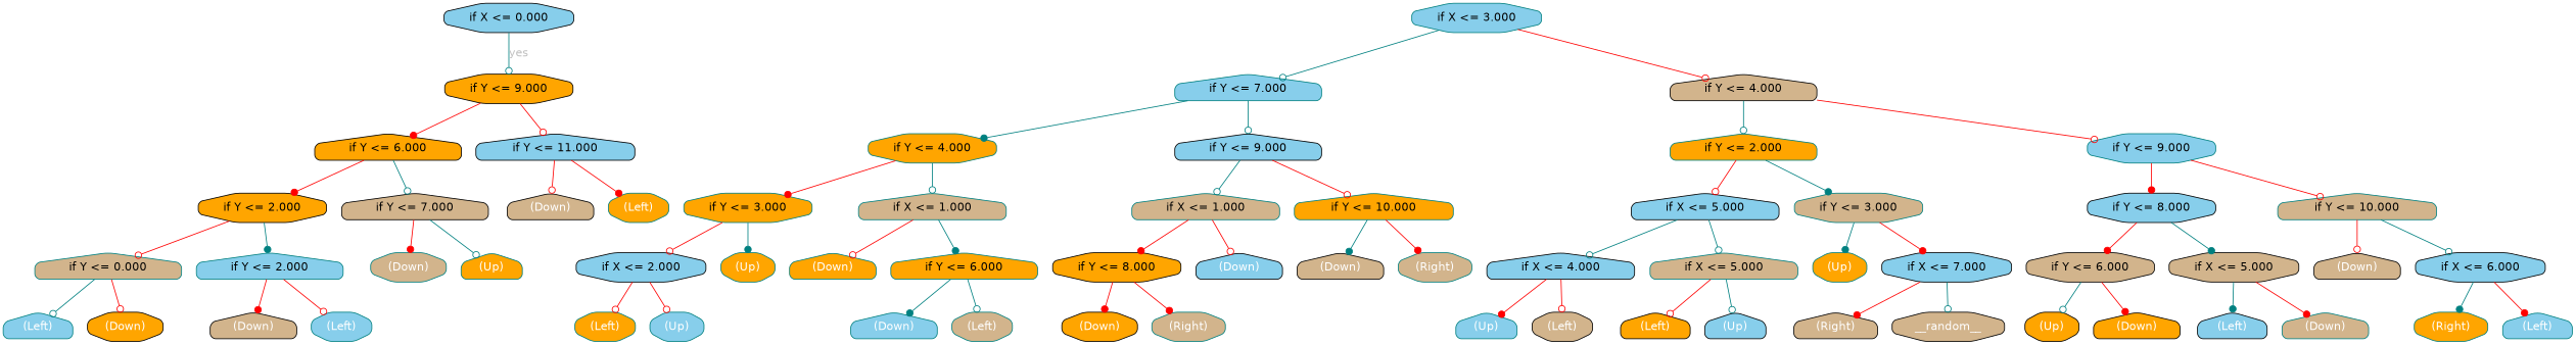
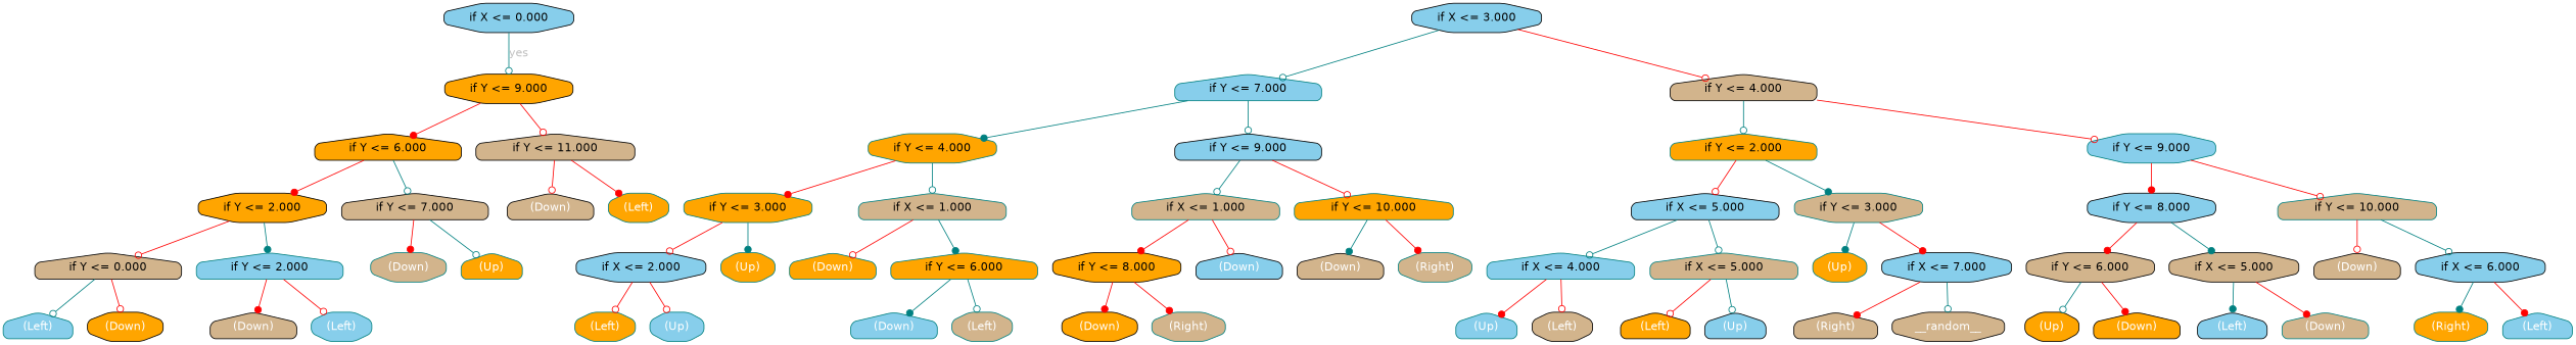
  digraph {
    fontname="DejaVu Sans"
    node [color=black fillcolor=tan fontname="DejaVu Sans" shape=house style="filled, rounded" fontcolor=white]
    edge [arrowhead=odot color=red fontcolor=gray fontname="DejaVu Sans"]
    n1 [fillcolor=skyblue height=0.5 label="if X <= 0.000" shape=octagon width=1.5694 fontcolor=""]
    n2 [fillcolor=orange height=0.5 label="if Y <= 9.000" shape=octagon width=1.5556 fontcolor=""]
    n3 [fillcolor=orange height=0.5 label="if Y <= 6.000" width=1.5556 fontcolor=""]
-   n4 [fillcolor=skyblue height=0.5 label="if Y <= 11.000" width=1.6806 fontcolor=""]
-   n5 [color=teal fillcolor=skyblue height=0.5 label="if X <= 3.000" shape=octagon width=1.5694 fontcolor=""]
+   n4 [height=0.5 label="if Y <= 11.000" width=1.6806 fontcolor=""]
+   n5 [fillcolor=skyblue height=0.5 label="if X <= 3.000" shape=octagon width=1.5694 fontcolor=""]
    n6 [color=teal fillcolor=skyblue height=0.5 label="if Y <= 7.000" width=1.5556 fontcolor=""]
    n7 [height=0.5 label="if Y <= 4.000" width=1.5556 fontcolor=""]
    n8 [fillcolor=orange height=0.5 label="if Y <= 2.000" shape=octagon width=1.5556 fontcolor=""]
    n9 [height=0.5 label="if Y <= 7.000" width=1.5556 fontcolor=""]
    n10 [height=0.5 label="(Down)" width=0.91667]
    n11 [color=teal fillcolor=orange height=0.5 label="(Left)" shape=octagon width=0.75]
    n12 [color=teal fillcolor=orange height=0.5 label="if Y <= 4.000" shape=octagon width=1.5556 fontcolor=""]
    n13 [fillcolor=skyblue height=0.5 label="if Y <= 9.000" width=1.5556 fontcolor=""]
    n14 [color=teal fillcolor=orange height=0.5 label="if Y <= 2.000" width=1.5556 fontcolor=""]
    n15 [color=teal fillcolor=skyblue height=0.5 label="if Y <= 9.000" shape=octagon width=1.5556 fontcolor=""]
-   n16 [color=teal height=0.5 label="if Y <= 0.000" width=1.5556 fontcolor=""]
+   n16 [height=0.5 label="if Y <= 0.000" width=1.5556 fontcolor=""]
    n17 [color=teal fillcolor=skyblue height=0.5 label="if Y <= 2.000" width=1.5556 fontcolor=""]
    n18 [color=teal height=0.5 label="(Down)" shape=octagon width=0.91667]
    n19 [color=teal fillcolor=orange height=0.5 label="(Up)" width=0.75]
    n20 [color=teal fillcolor=skyblue height=0.5 label="(Left)" width=0.75]
    n21 [fillcolor=orange height=0.5 label="(Down)" shape=octagon width=0.91667]
    n22 [height=0.5 label="(Down)" width=0.91667]
    n23 [color=teal fillcolor=skyblue height=0.5 label="(Left)" shape=octagon width=0.75]
    n24 [color=teal fillcolor=orange height=0.5 label="if Y <= 3.000" shape=octagon width=1.5556 fontcolor=""]
    n25 [color=teal height=0.5 label="if X <= 1.000" width=1.5694 fontcolor=""]
    n26 [color=teal height=0.5 label="if X <= 1.000" width=1.5694 fontcolor=""]
    n27 [color=teal fillcolor=orange height=0.5 label="if Y <= 10.000" width=1.6806 fontcolor=""]
    n28 [fillcolor=skyblue height=0.5 label="if X <= 5.000" width=1.5694 fontcolor=""]
    n29 [color=teal height=0.5 label="if Y <= 3.000" shape=octagon width=1.5556 fontcolor=""]
    n30 [fillcolor=skyblue height=0.5 label="if Y <= 8.000" shape=octagon width=1.5556 fontcolor=""]
    n31 [color=teal height=0.5 label="if Y <= 10.000" width=1.6806 fontcolor=""]
    n32 [fillcolor=skyblue height=0.5 label="if X <= 2.000" shape=octagon width=1.5694 fontcolor=""]
    n33 [color=teal fillcolor=orange height=0.5 label="(Up)" shape=octagon width=0.75]
    n34 [color=teal fillcolor=orange height=0.5 label="(Down)" width=0.91667]
    n35 [color=teal fillcolor=orange height=0.5 label="if Y <= 6.000" width=1.5556 fontcolor=""]
    n36 [fillcolor=orange height=0.5 label="if Y <= 8.000" shape=octagon width=1.5556 fontcolor=""]
    n37 [fillcolor=skyblue height=0.5 label="(Down)" width=0.91667]
    n38 [height=0.5 label="(Down)" width=0.91667]
    n39 [color=teal height=0.5 label="(Right)" shape=octagon width=0.88889]
    n40 [color=teal fillcolor=orange height=0.5 label="(Left)" shape=octagon width=0.75]
    n41 [color=teal fillcolor=skyblue height=0.5 label="(Up)" shape=octagon width=0.75]
    n42 [color=teal fillcolor=skyblue height=0.5 label="(Down)" width=0.91667]
    n43 [color=teal height=0.5 label="(Left)" shape=octagon width=0.75]
    n44 [fillcolor=orange height=0.5 label="(Down)" shape=octagon width=0.91667]
    n45 [color=teal height=0.5 label="(Right)" shape=octagon width=0.88889]
-   n46 [fillcolor=skyblue height=0.5 label="if X <= 4.000" width=1.5694 fontcolor=""]
+   n46 [color=teal fillcolor=skyblue height=0.5 label="if X <= 4.000" width=1.5694 fontcolor=""]
    n47 [color=teal height=0.5 label="if X <= 5.000" width=1.5694 fontcolor=""]
    n48 [color=teal fillcolor=orange height=0.5 label="(Up)" shape=octagon width=0.75]
    n49 [fillcolor=skyblue height=0.5 label="if X <= 7.000" shape=octagon width=1.5694 fontcolor=""]
    n50 [height=0.5 label="if Y <= 6.000" shape=octagon width=1.5556 fontcolor=""]
    n51 [height=0.5 label="if X <= 5.000" shape=octagon width=1.5694 fontcolor=""]
    n52 [height=0.5 label="(Down)" width=0.91667]
    n53 [fillcolor=skyblue height=0.5 label="if X <= 6.000" shape=octagon width=1.5694 fontcolor=""]
    n54 [color=teal fillcolor=skyblue height=0.5 label="(Up)" width=0.75]
    n55 [height=0.5 label="(Left)" shape=octagon width=0.75]
    n56 [fillcolor=orange height=0.5 label="(Left)" width=0.75]
    n57 [fillcolor=skyblue height=0.5 label="(Up)" width=0.75]
    n58 [height=0.5 label="(Right)" width=0.88889]
    n59 [height=0.5 label=__random__ shape=octagon width=1.3611]
    n60 [fillcolor=orange height=0.5 label="(Up)" shape=octagon width=0.75]
    n61 [fillcolor=orange height=0.5 label="(Down)" width=0.91667]
    n62 [fillcolor=skyblue height=0.5 label="(Left)" width=0.75]
    n63 [color=teal height=0.5 label="(Down)" width=0.91667]
    n64 [color=teal fillcolor=orange height=0.5 label="(Right)" shape=octagon width=0.88889]
    n65 [color=teal fillcolor=skyblue height=0.5 label="(Left)" width=0.75]
    n1 -> n2 [color=teal label=yes]
    n2 -> n3 [arrowhead=dot]
    n2 -> n4
    n3 -> n8 [arrowhead=dot]
    n3 -> n9 [color=teal]
    n4 -> n10
    n4 -> n11 [arrowhead=dot]
    n5 -> n6 [color=teal]
    n5 -> n7
    n6 -> n12 [arrowhead=dot color=teal]
    n6 -> n13 [color=teal]
    n7 -> n14 [color=teal]
    n7 -> n15
    n8 -> n16
    n8 -> n17 [arrowhead=dot color=teal]
    n9 -> n18 [arrowhead=dot]
    n9 -> n19 [color=teal]
    n12 -> n24 [arrowhead=dot]
    n12 -> n25 [color=teal]
    n13 -> n26 [color=teal]
    n13 -> n27
    n14 -> n28
    n14 -> n29 [arrowhead=dot color=teal]
    n15 -> n30 [arrowhead=dot]
    n15 -> n31
    n16 -> n20 [color=teal]
    n16 -> n21
    n17 -> n22 [arrowhead=dot]
    n17 -> n23
    n24 -> n32
    n24 -> n33 [arrowhead=dot color=teal]
    n25 -> n34
    n25 -> n35 [arrowhead=dot color=teal]
    n26 -> n36 [arrowhead=dot]
    n26 -> n37
    n27 -> n38 [arrowhead=dot color=teal]
    n27 -> n39 [arrowhead=dot]
    n28 -> n46 [color=teal]
    n28 -> n47 [color=teal]
    n29 -> n48 [arrowhead=dot color=teal]
    n29 -> n49 [arrowhead=dot]
    n30 -> n50 [arrowhead=dot]
    n30 -> n51 [arrowhead=dot color=teal]
    n31 -> n52
    n31 -> n53 [color=teal]
    n32 -> n40
    n32 -> n41
    n35 -> n42 [arrowhead=dot color=teal]
    n35 -> n43 [color=teal]
    n36 -> n44 [arrowhead=dot]
    n36 -> n45 [arrowhead=dot]
    n46 -> n54 [arrowhead=dot]
    n46 -> n55
    n47 -> n56
    n47 -> n57 [color=teal]
    n49 -> n58 [arrowhead=dot]
    n49 -> n59 [color=teal]
    n50 -> n60 [color=teal]
    n50 -> n61 [arrowhead=dot]
    n51 -> n62 [arrowhead=dot color=teal]
    n51 -> n63 [arrowhead=dot]
    n53 -> n64 [arrowhead=dot color=teal]
    n53 -> n65 [arrowhead=dot]
  }
